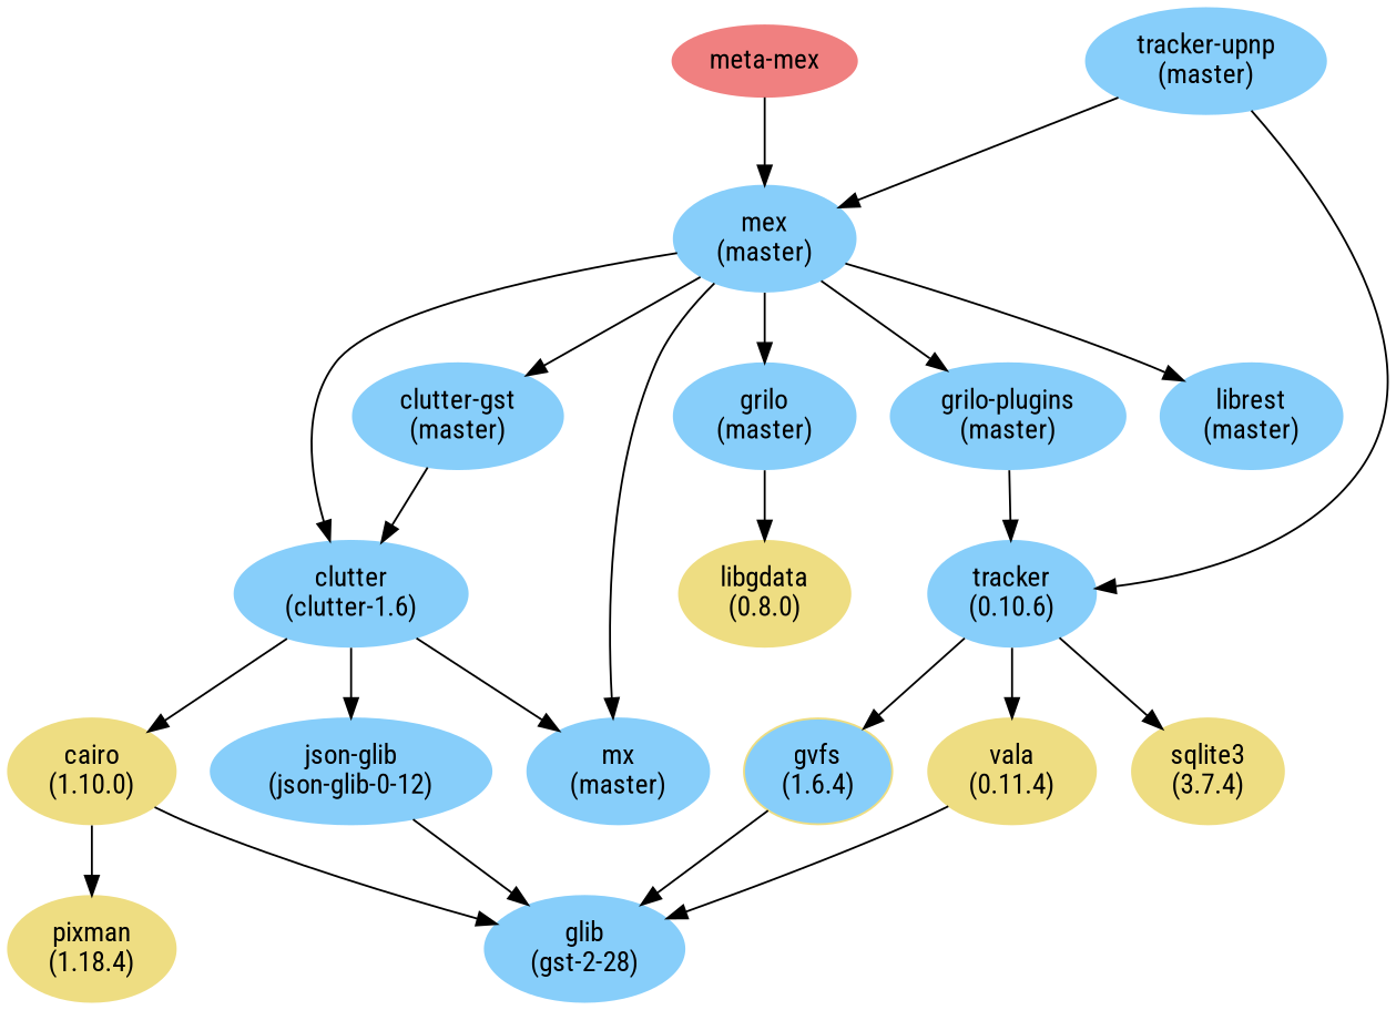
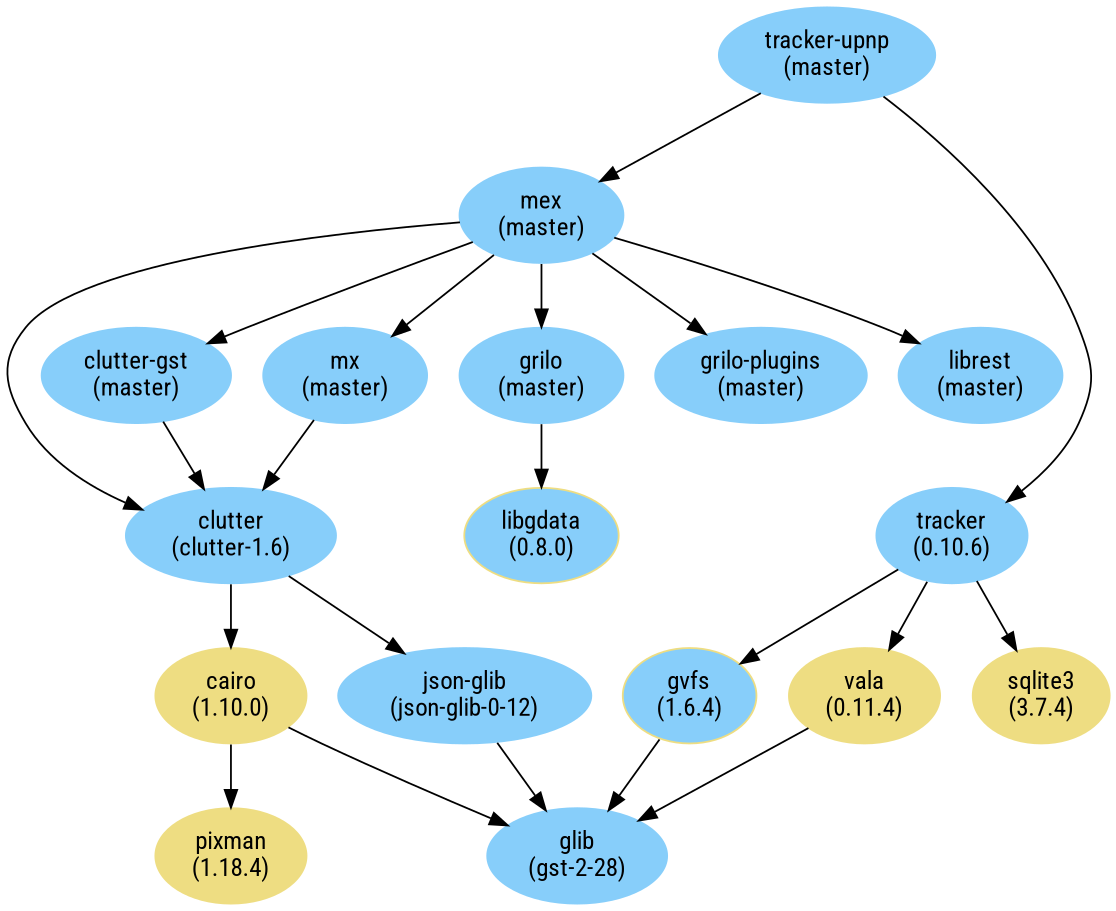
  digraph {
    fontname="Roboto Condensed"
    fontsize=8
    node [color=lightskyblue fontname="Roboto Condensed" style=filled]
    edge [fontname="Roboto Condensed"]
-   n1 [color=lightcoral label="meta-mex"]
    n2 [label="mex\n(master)"]
    n3 [label="clutter\n(clutter-1.6)"]
    n4 [label="clutter-gst\n(master)"]
    n5 [label="mx\n(master)"]
    n6 [label="grilo\n(master)"]
    n7 [label="grilo-plugins\n(master)"]
    n8 [label="librest\n(master)"]
    n9 [color=lightgoldenrod label="cairo\n(1.10.0)"]
    n10 [label="json-glib\n(json-glib-0-12)"]
-   n11 [color=lightgoldenrod label="libgdata\n(0.8.0)"]
+   n11 [color=lightgoldenrod label="libgdata\n(0.8.0)" fillcolor=lightskyblue]
    n12 [label="tracker\n(0.10.6)"]
    n13 [label="tracker-upnp\n(master)"]
    n14 [label="glib\n(gst-2-28)"]
    n15 [color=lightgoldenrod label="pixman\n(1.18.4)"]
    n16 [color=lightgoldenrod fillcolor=lightskyblue label="gvfs\n(1.6.4)"]
    n17 [color=lightgoldenrod label="vala\n(0.11.4)"]
    n18 [color=lightgoldenrod label="sqlite3\n(3.7.4)"]
-   n1 -> n2
    n2 -> n3
    n2 -> n4
    n2 -> n5
    n2 -> n6
    n2 -> n7
    n2 -> n8
    n3 -> n9
    n3 -> n10
    n4 -> n3
-   n3 -> n5
+   n5 -> n3
    n6 -> n11
-   n7 -> n12
    n9 -> n14
    n9 -> n15
    n10 -> n14
    n12 -> n16
    n12 -> n17
    n12 -> n18
    n13 -> n2
    n13 -> n12
    n16 -> n14
    n17 -> n14
  }
